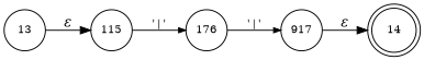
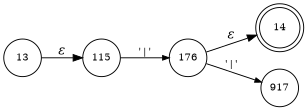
  digraph {
    rankdir=LR
    node [fixedsize=true fontsize=11 shape=circle peripheries=1]
    edge [fontname=Courier]
    n1 [label=14 shape=doublecircle width=.6 peripheries=""]
    n2 [label=115 width=.55]
    n3 [label=176 width=.55]
    n4 [label=917 width=.55]
    n5 [label=13 width=.55]
    n2 -> n3 [arrowhead=normal arrowsize=.7 fontsize=11 label="'|'"]
    n3 -> n4 [arrowhead=normal arrowsize=.7 fontsize=11 label="'|'"]
-   n4 -> n1 [fontname="Times-Italic" label="&epsilon;"]
+   n3 -> n1 [fontname="Times-Italic" label="&epsilon;"]
    n5 -> n2 [fontname="Times-Italic" label="&epsilon;"]
  }
